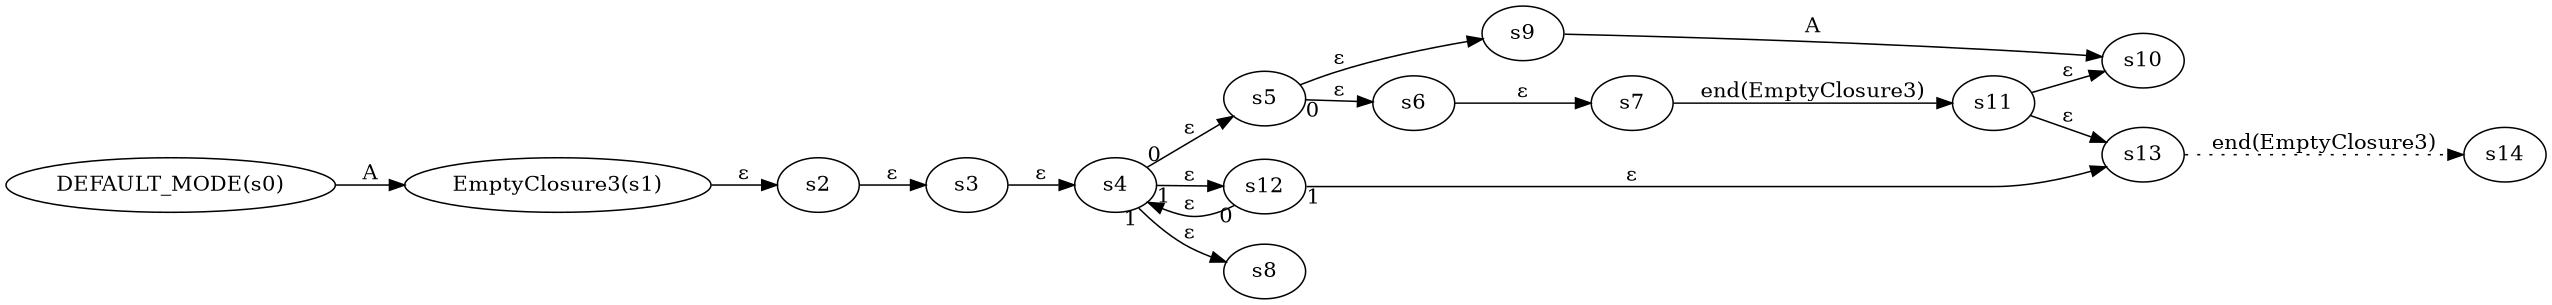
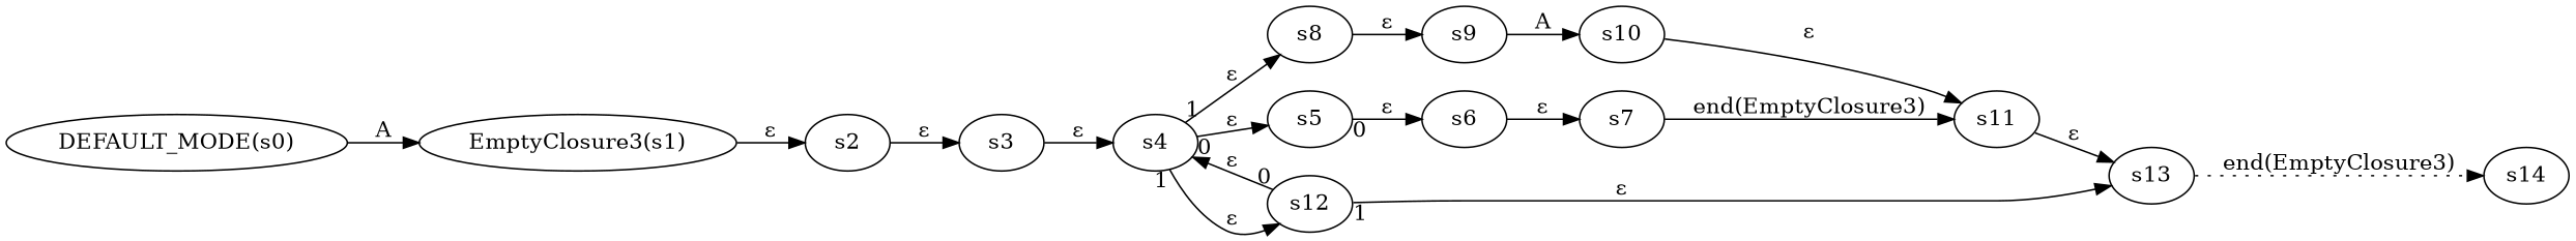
  digraph {
    rankdir=LR
    "DEFAULT_MODE(s0)"
    "EmptyClosure3(s1)"
    s2
    s3
    s4
    s5
    s12
    s8
    s6
    s13
    s7
    s9
    s11
    s14
    s10
    "DEFAULT_MODE(s0)" -> "EmptyClosure3(s1)" [label=A]
    "EmptyClosure3(s1)" -> s2 [label="ε"]
    s2 -> s3 [label="ε"]
    s3 -> s4 [label="ε"]
    s4 -> s5 [label="ε" taillabel=0]
    s4 -> s12 [label="ε" taillabel=1]
    s4 -> s8 [label="ε" taillabel=1]
    s5 -> s6 [label="ε" taillabel=0]
    s12 -> s4 [label="ε" taillabel=0]
    s12 -> s13 [label="ε" taillabel=1]
-   s5 -> s9 [label="ε"]
+   s8 -> s9 [label="ε"]
    s6 -> s7 [label="ε"]
    s13 -> s14 [label="end(EmptyClosure3)" style=dotted]
    s7 -> s11 [label="end(EmptyClosure3)"]
    s9 -> s10 [label=A]
    s11 -> s13 [label="ε"]
-   s11 -> s10 [label="ε"]
+   s10 -> s11 [label="ε"]
  }
